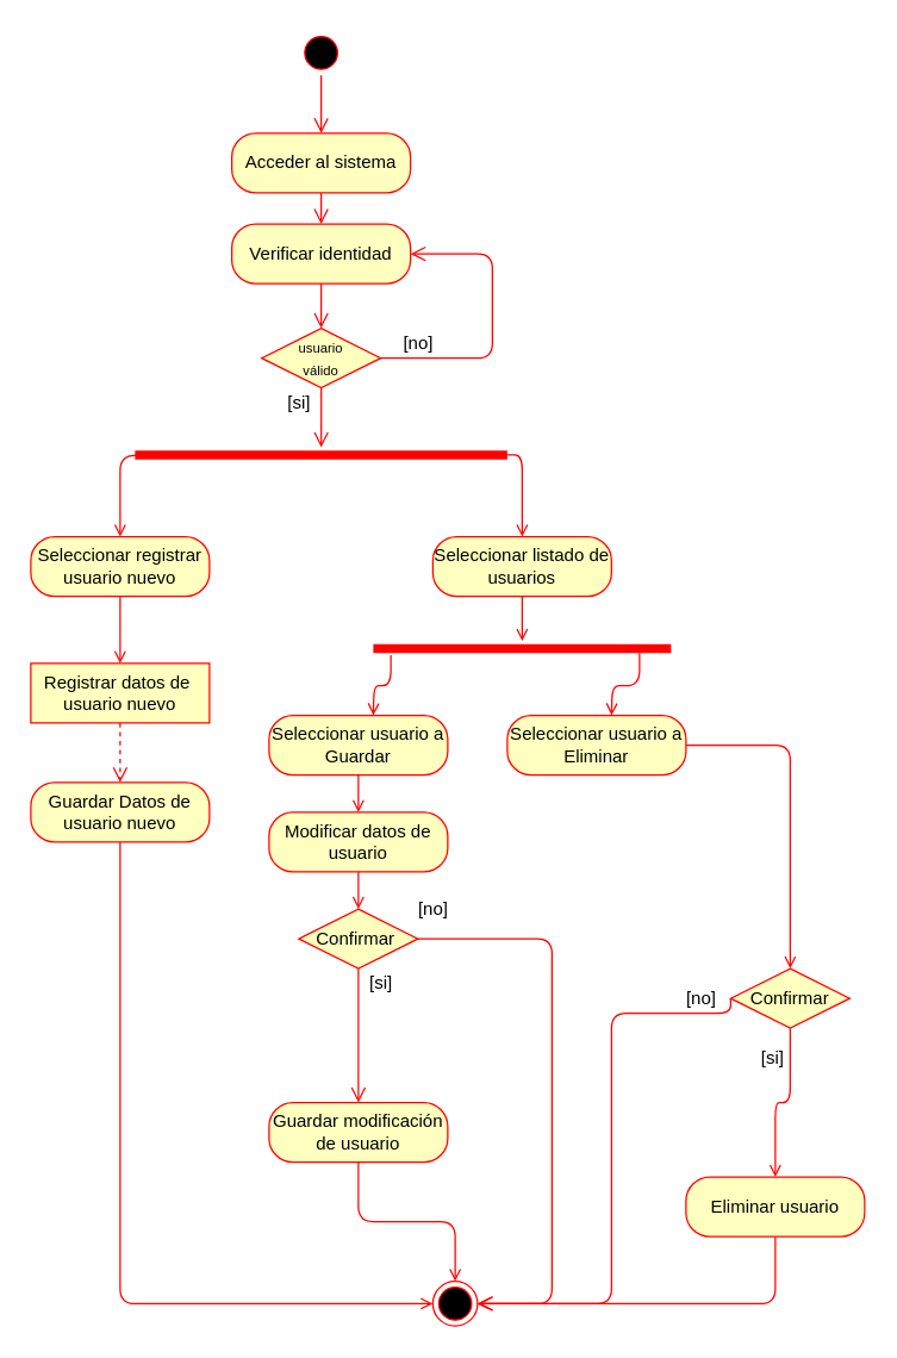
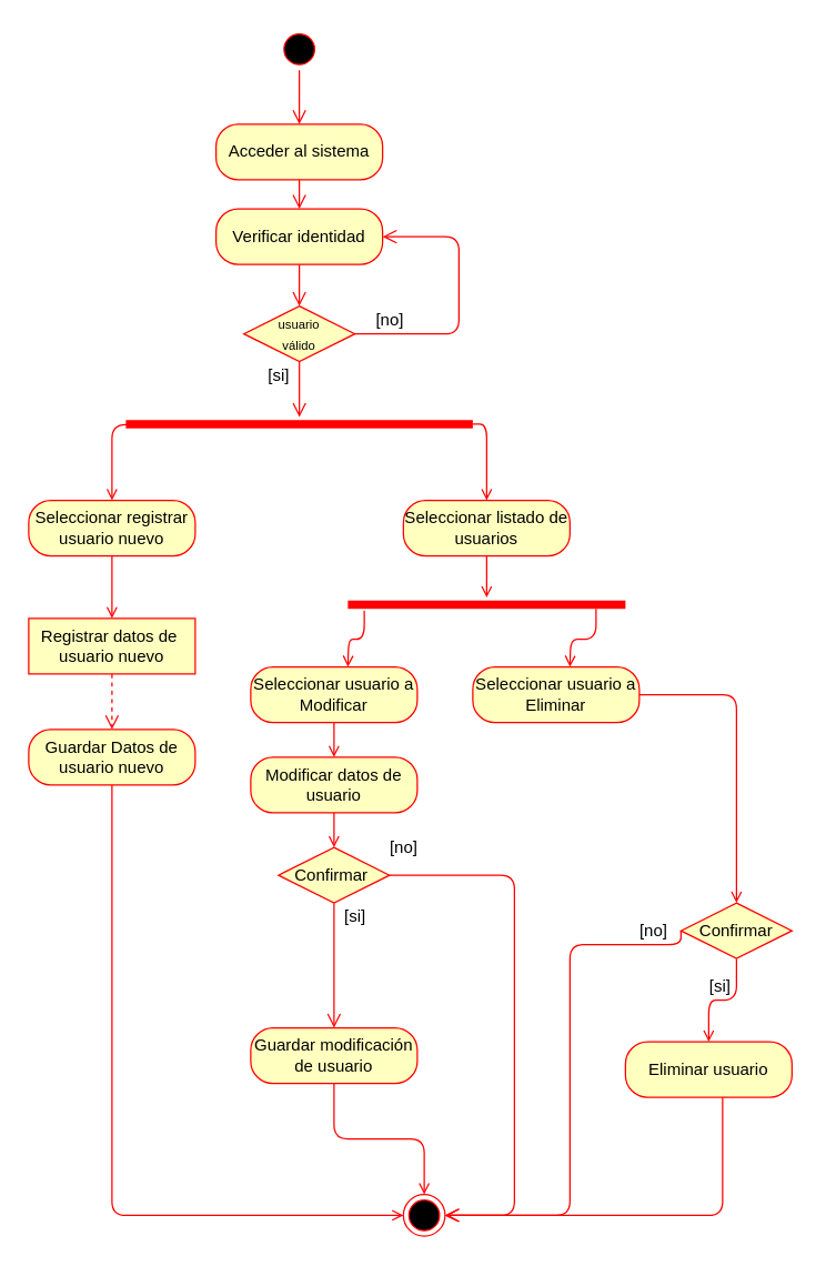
  <mxCell id="0" />
  <mxCell id="1" parent="0" />
  <mxCell id="2" value="" style="ellipse;html=1;shape=startState;fillColor=#000000;strokeColor=#ff0000;" parent="1" vertex="1"><mxGeometry x="200" y="20" width="30" height="30" as="geometry" /></mxCell>
  <mxCell id="3" value="" style="edgeStyle=orthogonalEdgeStyle;html=1;verticalAlign=bottom;endArrow=open;endSize=8;strokeColor=#ff0000;" parent="1" source="2" target="4" edge="1"><mxGeometry relative="1" as="geometry"><mxPoint x="215" y="110" as="targetPoint" /></mxGeometry></mxCell>
  <mxCell id="4" value="Acceder al sistema" style="rounded=1;whiteSpace=wrap;html=1;arcSize=40;fontColor=#000000;fillColor=#ffffc0;strokeColor=#ff0000;" parent="1" vertex="1"><mxGeometry x="155" y="89" width="120" height="40" as="geometry" /></mxCell>
  <mxCell id="5" value="" style="edgeStyle=orthogonalEdgeStyle;html=1;verticalAlign=bottom;endArrow=open;endSize=8;strokeColor=#ff0000;" parent="1" source="4" target="6" edge="1"><mxGeometry relative="1" as="geometry"><mxPoint x="215" y="180" as="targetPoint" /></mxGeometry></mxCell>
  <mxCell id="6" value="Verificar identidad" style="rounded=1;whiteSpace=wrap;html=1;arcSize=40;fontColor=#000000;fillColor=#ffffc0;strokeColor=#ff0000;" parent="1" vertex="1"><mxGeometry x="155" y="150" width="120" height="40" as="geometry" /></mxCell>
  <mxCell id="7" value="" style="edgeStyle=orthogonalEdgeStyle;html=1;verticalAlign=bottom;endArrow=open;endSize=8;strokeColor=#ff0000;" parent="1" source="6" edge="1"><mxGeometry relative="1" as="geometry"><mxPoint x="215" y="220" as="targetPoint" /></mxGeometry></mxCell>
  <mxCell id="8" value="&lt;font color=&quot;#000000&quot; style=&quot;font-size: 9px&quot;&gt;usuario&lt;br&gt;válido&lt;br&gt;&lt;/font&gt;" style="rhombus;whiteSpace=wrap;html=1;fillColor=#ffffc0;strokeColor=#ff0000;" parent="1" vertex="1"><mxGeometry x="175.04" y="220" width="80" height="40" as="geometry" /></mxCell>
  <mxCell id="9" value="" style="edgeStyle=orthogonalEdgeStyle;html=1;align=left;verticalAlign=top;endArrow=open;endSize=8;strokeColor=#ff0000;" parent="1" source="8" target="12" edge="1"><mxGeometry x="-1" relative="1" as="geometry"><mxPoint x="125" y="350" as="targetPoint" /></mxGeometry></mxCell>
  <mxCell id="10" style="edgeStyle=orthogonalEdgeStyle;rounded=1;orthogonalLoop=1;jettySize=auto;html=1;endArrow=open;endFill=0;strokeColor=#FF0000;exitX=0;exitY=0.5;exitDx=0;exitDy=0;exitPerimeter=0;" parent="1" target="14" edge="1"><mxGeometry relative="1" as="geometry"><mxPoint x="160" y="305" as="sourcePoint" /></mxGeometry></mxCell>
  <mxCell id="11" style="edgeStyle=orthogonalEdgeStyle;rounded=1;orthogonalLoop=1;jettySize=auto;html=1;endArrow=open;endFill=0;strokeColor=#FF0000;exitX=1;exitY=0.5;exitDx=0;exitDy=0;exitPerimeter=0;" parent="1" source="12" target="16" edge="1"><mxGeometry relative="1" as="geometry"><Array as="points"><mxPoint x="350" y="305" /></Array></mxGeometry></mxCell>
  <mxCell id="12" value="" style="shape=line;html=1;strokeWidth=6;strokeColor=#ff0000;" parent="1" vertex="1"><mxGeometry x="90" y="300" width="250" height="10" as="geometry" /></mxCell>
  <mxCell id="13" value="" style="edgeStyle=orthogonalEdgeStyle;rounded=1;orthogonalLoop=1;jettySize=auto;html=1;endArrow=open;endFill=0;strokeColor=#FF0000;" parent="1" source="14" target="24" edge="1"><mxGeometry relative="1" as="geometry" /></mxCell>
  <mxCell id="14" value="Seleccionar registrar usuario nuevo" style="rounded=1;whiteSpace=wrap;html=1;arcSize=40;fontColor=#000000;fillColor=#ffffc0;strokeColor=#ff0000;" parent="1" vertex="1"><mxGeometry x="20" y="360" width="120" height="40" as="geometry" /></mxCell>
  <mxCell id="15" style="edgeStyle=orthogonalEdgeStyle;rounded=1;orthogonalLoop=1;jettySize=auto;html=1;endArrow=open;endFill=0;strokeColor=#FF0000;" parent="1" source="16" target="23" edge="1"><mxGeometry relative="1" as="geometry" /></mxCell>
  <mxCell id="16" value="Seleccionar listado de usuarios" style="rounded=1;whiteSpace=wrap;html=1;arcSize=40;fontColor=#000000;fillColor=#ffffc0;strokeColor=#ff0000;" parent="1" vertex="1"><mxGeometry x="290" y="360" width="120" height="40" as="geometry" /></mxCell>
  <mxCell id="17" value="" style="edgeStyle=orthogonalEdgeStyle;rounded=1;orthogonalLoop=1;jettySize=auto;html=1;endArrow=open;endFill=0;strokeColor=#FF0000;" parent="1" source="18" target="30" edge="1"><mxGeometry relative="1" as="geometry" /></mxCell>
- <mxCell id="18" value="Seleccionar usuario a Guardar" style="rounded=1;whiteSpace=wrap;html=1;arcSize=40;fontColor=#000000;fillColor=#ffffc0;strokeColor=#ff0000;" parent="1" vertex="1"><mxGeometry x="180" y="480" width="120" height="40" as="geometry" /></mxCell>
+ <mxCell id="18" value="Seleccionar usuario a Modificar" style="rounded=1;whiteSpace=wrap;html=1;arcSize=40;fontColor=#000000;fillColor=#ffffc0;strokeColor=#ff0000;" parent="1" vertex="1"><mxGeometry x="180" y="480" width="120" height="40" as="geometry" /></mxCell>
  <mxCell id="19" value="" style="edgeStyle=orthogonalEdgeStyle;rounded=1;orthogonalLoop=1;jettySize=auto;html=1;endArrow=open;endFill=0;strokeColor=#FF0000;entryX=0.5;entryY=0;entryDx=0;entryDy=0;" parent="1" source="20" target="37" edge="1"><mxGeometry relative="1" as="geometry"><mxPoint x="440" y="590" as="targetPoint" /></mxGeometry></mxCell>
  <mxCell id="20" value="Seleccionar usuario a Eliminar" style="rounded=1;whiteSpace=wrap;html=1;arcSize=40;fontColor=#000000;fillColor=#ffffc0;strokeColor=#ff0000;" parent="1" vertex="1"><mxGeometry x="340" y="480" width="120" height="40" as="geometry" /></mxCell>
  <mxCell id="21" style="edgeStyle=orthogonalEdgeStyle;rounded=1;orthogonalLoop=1;jettySize=auto;html=1;endArrow=open;endFill=0;strokeColor=#FF0000;exitX=0.059;exitY=0.957;exitDx=0;exitDy=0;exitPerimeter=0;" parent="1" source="23" edge="1"><mxGeometry relative="1" as="geometry"><mxPoint x="250" y="480" as="targetPoint" /></mxGeometry></mxCell>
  <mxCell id="22" style="edgeStyle=orthogonalEdgeStyle;rounded=1;orthogonalLoop=1;jettySize=auto;html=1;endArrow=open;endFill=0;strokeColor=#FF0000;exitX=0.894;exitY=0.814;exitDx=0;exitDy=0;exitPerimeter=0;" parent="1" source="23" edge="1"><mxGeometry relative="1" as="geometry"><mxPoint x="410" y="480" as="targetPoint" /></mxGeometry></mxCell>
  <mxCell id="23" value="" style="shape=line;html=1;strokeWidth=6;strokeColor=#ff0000;" parent="1" vertex="1"><mxGeometry x="250" y="430" width="200" height="10" as="geometry" /></mxCell>
  <mxCell id="24" value="Registrar datos de&amp;nbsp; usuario nuevo" style="whiteSpace=wrap;html=1;arcSize=40;fontColor=#000000;fillColor=#ffffc0;strokeColor=#ff0000;rounded=0;" parent="1" vertex="1"><mxGeometry x="20" y="445" width="120" height="40" as="geometry" /></mxCell>
  <mxCell id="25" value="" style="edgeStyle=orthogonalEdgeStyle;html=1;verticalAlign=bottom;endArrow=open;endSize=8;strokeColor=#ff0000;dashed=1;" parent="1" source="24" target="28" edge="1"><mxGeometry relative="1" as="geometry"><mxPoint x="80" y="545" as="targetPoint" /></mxGeometry></mxCell>
  <mxCell id="26" value="" style="ellipse;html=1;shape=endState;fillColor=#000000;strokeColor=#ff0000;" parent="1" vertex="1"><mxGeometry x="290" y="860" width="30" height="30" as="geometry" /></mxCell>
  <mxCell id="27" style="edgeStyle=orthogonalEdgeStyle;rounded=1;orthogonalLoop=1;jettySize=auto;html=1;entryX=0;entryY=0.5;entryDx=0;entryDy=0;endArrow=open;endFill=0;strokeColor=#FF0000;fontColor=#000000;exitX=0.5;exitY=1;exitDx=0;exitDy=0;" parent="1" source="28" target="26" edge="1"><mxGeometry relative="1" as="geometry" /></mxCell>
  <mxCell id="28" value="Guardar Datos de usuario nuevo" style="rounded=1;whiteSpace=wrap;html=1;arcSize=40;fontColor=#000000;fillColor=#ffffc0;strokeColor=#ff0000;" parent="1" vertex="1"><mxGeometry x="20" y="525" width="120" height="40" as="geometry" /></mxCell>
  <mxCell id="29" style="edgeStyle=orthogonalEdgeStyle;rounded=1;orthogonalLoop=1;jettySize=auto;html=1;entryX=0.5;entryY=0;entryDx=0;entryDy=0;endArrow=open;endFill=0;strokeColor=#FF0000;fontColor=#000000;" parent="1" source="30" target="31" edge="1"><mxGeometry relative="1" as="geometry" /></mxCell>
  <mxCell id="30" value="Modificar datos de usuario" style="rounded=1;whiteSpace=wrap;html=1;arcSize=40;fontColor=#000000;fillColor=#ffffc0;strokeColor=#ff0000;" parent="1" vertex="1"><mxGeometry x="180" y="545" width="120" height="40" as="geometry" /></mxCell>
  <mxCell id="31" value="Confirmar&amp;nbsp;" style="rhombus;whiteSpace=wrap;html=1;fillColor=#ffffc0;strokeColor=#ff0000;fontColor=#000000;" parent="1" vertex="1"><mxGeometry x="200" y="610" width="80" height="40" as="geometry" /></mxCell>
  <mxCell id="32" value="&lt;span style=&quot;color: rgba(0 , 0 , 0 , 0) ; font-family: monospace ; font-size: 0px&quot;&gt;%3CmxGraphModel%3E%3Croot%3E%3CmxCell%20id%3D%220%22%2F%3E%3CmxCell%20id%3D%221%22%20parent%3D%220%22%2F%3E%3CmxCell%20id%3D%222%22%20value%3D%22%5Bsi%5D%22%20style%3D%22text%3Bhtml%3D1%3Balign%3Dcenter%3BverticalAlign%3Dmiddle%3Bresizable%3D0%3Bpoints%3D%5B%5D%3Bautosize%3D1%3BfontColor%3D%23000000%3B%22%20vertex%3D%221%22%20parent%3D%221%22%3E%3CmxGeometry%20x%3D%22365%22%20y%3D%22790%22%20width%3D%2230%22%20height%3D%2220%22%20as%3D%22geometry%22%2F%3E%3C%2FmxCell%3E%3C%2Froot%3E%3C%2FmxGraphModel%3E&lt;/span&gt;" style="edgeStyle=orthogonalEdgeStyle;html=1;align=left;verticalAlign=bottom;endArrow=open;endSize=8;strokeColor=#ff0000;entryX=1;entryY=0.5;entryDx=0;entryDy=0;exitX=1;exitY=0.5;exitDx=0;exitDy=0;" parent="1" source="31" target="26" edge="1"><mxGeometry x="-1" relative="1" as="geometry"><mxPoint x="380" y="720" as="targetPoint" /><Array as="points"><mxPoint x="370" y="630" /><mxPoint x="370" y="875" /></Array></mxGeometry></mxCell>
  <mxCell id="33" value="" style="edgeStyle=orthogonalEdgeStyle;html=1;align=left;verticalAlign=top;endArrow=open;endSize=8;strokeColor=#ff0000;" parent="1" source="31" target="35" edge="1"><mxGeometry x="-1" relative="1" as="geometry"><mxPoint x="240" y="770" as="targetPoint" /></mxGeometry></mxCell>
  <mxCell id="34" style="edgeStyle=orthogonalEdgeStyle;rounded=1;orthogonalLoop=1;jettySize=auto;html=1;entryX=0.5;entryY=0;entryDx=0;entryDy=0;endArrow=open;endFill=0;strokeColor=#FF0000;" parent="1" source="35" target="26" edge="1"><mxGeometry relative="1" as="geometry" /></mxCell>
  <mxCell id="35" value="Guardar modificación de usuario" style="rounded=1;whiteSpace=wrap;html=1;arcSize=40;fontColor=#000000;fillColor=#ffffc0;strokeColor=#ff0000;" parent="1" vertex="1"><mxGeometry x="180" y="740" width="120" height="40" as="geometry" /></mxCell>
  <mxCell id="36" style="edgeStyle=orthogonalEdgeStyle;rounded=1;orthogonalLoop=1;jettySize=auto;html=1;entryX=0.5;entryY=0;entryDx=0;entryDy=0;endArrow=open;endFill=0;strokeColor=#FF0000;" parent="1" source="37" target="40" edge="1"><mxGeometry relative="1" as="geometry" /></mxCell>
  <mxCell id="37" value="Confirmar" style="rhombus;whiteSpace=wrap;html=1;fillColor=#ffffc0;strokeColor=#ff0000;fontColor=#000000;" parent="1" vertex="1"><mxGeometry x="490" y="650" width="80" height="40" as="geometry" /></mxCell>
  <mxCell id="38" value="" style="edgeStyle=orthogonalEdgeStyle;html=1;align=left;verticalAlign=bottom;endArrow=open;endSize=8;strokeColor=#ff0000;entryX=1;entryY=0.5;entryDx=0;entryDy=0;exitX=0;exitY=0.5;exitDx=0;exitDy=0;" parent="1" source="37" target="26" edge="1"><mxGeometry x="-1" relative="1" as="geometry"><mxPoint x="620" y="690" as="targetPoint" /><Array as="points"><mxPoint x="410" y="680" /><mxPoint x="410" y="875" /></Array></mxGeometry></mxCell>
  <mxCell id="39" style="edgeStyle=orthogonalEdgeStyle;rounded=1;orthogonalLoop=1;jettySize=auto;html=1;endArrow=open;endFill=0;strokeColor=#FF0000;fontColor=#000000;entryX=1;entryY=0.5;entryDx=0;entryDy=0;" parent="1" source="40" target="26" edge="1"><mxGeometry relative="1" as="geometry"><mxPoint x="320" y="870" as="targetPoint" /><Array as="points"><mxPoint x="520" y="875" /></Array></mxGeometry></mxCell>
- <mxCell id="40" value="Eliminar usuario" style="rounded=1;whiteSpace=wrap;html=1;arcSize=40;fontColor=#000000;fillColor=#ffffc0;strokeColor=#ff0000;" parent="1" vertex="1"><mxGeometry x="460" y="790" width="120" height="40" as="geometry" /></mxCell>
+ <mxCell id="40" value="Eliminar usuario" style="rounded=1;whiteSpace=wrap;html=1;arcSize=40;fontColor=#000000;fillColor=#ffffc0;strokeColor=#ff0000;" parent="1" vertex="1"><mxGeometry x="450" y="750" width="120" height="40" as="geometry" /></mxCell>
  <mxCell id="41" value="&lt;font color=&quot;#000000&quot;&gt;[si]&lt;/font&gt;" style="text;html=1;align=center;verticalAlign=middle;resizable=0;points=[];autosize=1;" parent="1" vertex="1"><mxGeometry x="503" y="700" width="30" height="20" as="geometry" /></mxCell>
  <mxCell id="42" value="[si]" style="text;html=1;align=center;verticalAlign=middle;resizable=0;points=[];autosize=1;fontColor=#000000;" parent="1" vertex="1"><mxGeometry x="240" y="650" width="30" height="20" as="geometry" /></mxCell>
  <mxCell id="43" value="[no]" style="text;html=1;align=center;verticalAlign=middle;resizable=0;points=[];autosize=1;fontColor=#000000;" parent="1" vertex="1"><mxGeometry x="270" y="600" width="40" height="20" as="geometry" /></mxCell>
  <mxCell id="44" value="[no]" style="text;html=1;align=center;verticalAlign=middle;resizable=0;points=[];autosize=1;fontColor=#000000;" parent="1" vertex="1"><mxGeometry x="450" y="660" width="40" height="20" as="geometry" /></mxCell>
  <mxCell id="45" value="[no]" style="text;html=1;align=center;verticalAlign=middle;resizable=0;points=[];autosize=1;fontColor=#000000;" parent="1" vertex="1"><mxGeometry x="260" y="220" width="40" height="20" as="geometry" /></mxCell>
  <mxCell id="46" value="" style="edgeStyle=orthogonalEdgeStyle;html=1;align=left;verticalAlign=bottom;endArrow=open;endSize=8;strokeColor=#ff0000;entryX=1;entryY=0.5;entryDx=0;entryDy=0;exitX=1;exitY=0.5;exitDx=0;exitDy=0;" parent="1" target="6" edge="1"><mxGeometry x="-1" relative="1" as="geometry"><mxPoint x="275" y="170" as="targetPoint" /><mxPoint x="255" y="240" as="sourcePoint" /><Array as="points"><mxPoint x="330" y="240" /><mxPoint x="330" y="170" /></Array></mxGeometry></mxCell>
  <mxCell id="47" value="[si]" style="text;html=1;align=center;verticalAlign=middle;resizable=0;points=[];autosize=1;fontColor=#000000;" parent="1" vertex="1"><mxGeometry x="185.04" y="260" width="30" height="20" as="geometry" /></mxCell>
